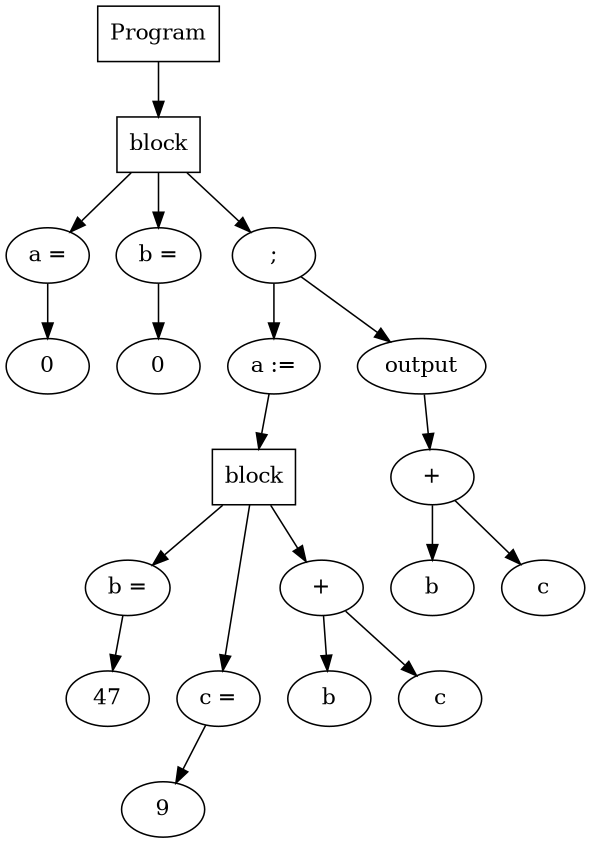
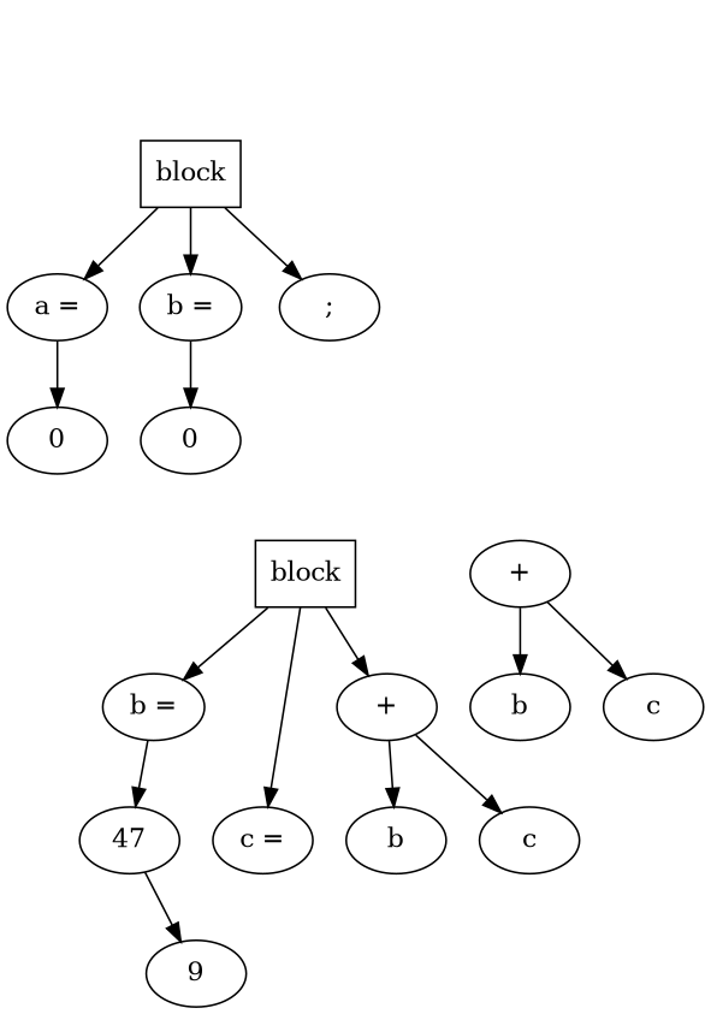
  digraph {
    n1 [label=0]
    n2 [label="a ="]
    n3 [label=0]
    n4 [label="b ="]
    n5 [label=47]
    n6 [label="b ="]
    n7 [label=9]
    n8 [label="c ="]
    n9 [label=b]
    n10 [label=c]
    n11 [label="+"]
    n12 [label=block shape=box]
-   n13 [label="a :="]
    n14 [label=b]
    n15 [label=c]
    n16 [label="+"]
-   n17 [label=output]
    n18 [label=";"]
    n19 [label=block shape=box]
-   n20 [label=Program shape=box]
    n2 -> n1
    n4 -> n3
    n6 -> n5
-   n8 -> n7
+   n5 -> n7
    n11 -> n9
    n11 -> n10
    n12 -> n6
    n12 -> n8
    n12 -> n11
-   n13 -> n12
    n16 -> n14
    n16 -> n15
-   n17 -> n16
-   n18 -> n13
-   n18 -> n17
    n19 -> n2
    n19 -> n4
    n19 -> n18
-   n20 -> n19
  }
